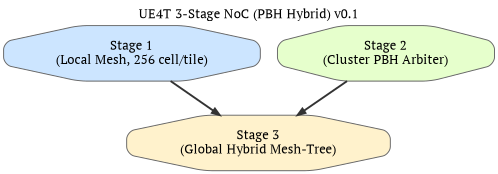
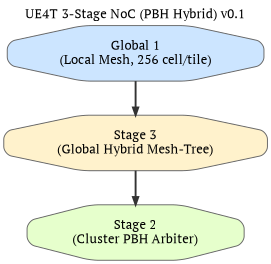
  digraph {
    fontname="PT Serif"
    label="UE4T 3-Stage NoC (PBH Hybrid) v0.1"
    labelloc=t
    rankdir=TB
    node [color=gray40 fontname="PT Serif" shape=octagon style="rounded,filled"]
    edge [arrowsize=0.8 color="#333333" fontname="PT Serif" style=bold]
-   n1 [fillcolor="#CCE5FF" label="Stage 1\n(Local Mesh, 256 cell/tile)"]
+   n1 [fillcolor="#CCE5FF" label="Global 1\n(Local Mesh, 256 cell/tile)"]
    n2 [fillcolor="#FFF2CC" label="Stage 3\n(Global Hybrid Mesh-Tree)"]
    n3 [fillcolor="#E6FFCC" label="Stage 2\n(Cluster PBH Arbiter)"]
    n1 -> n2
-   n3 -> n2
+   n2 -> n3
  }
